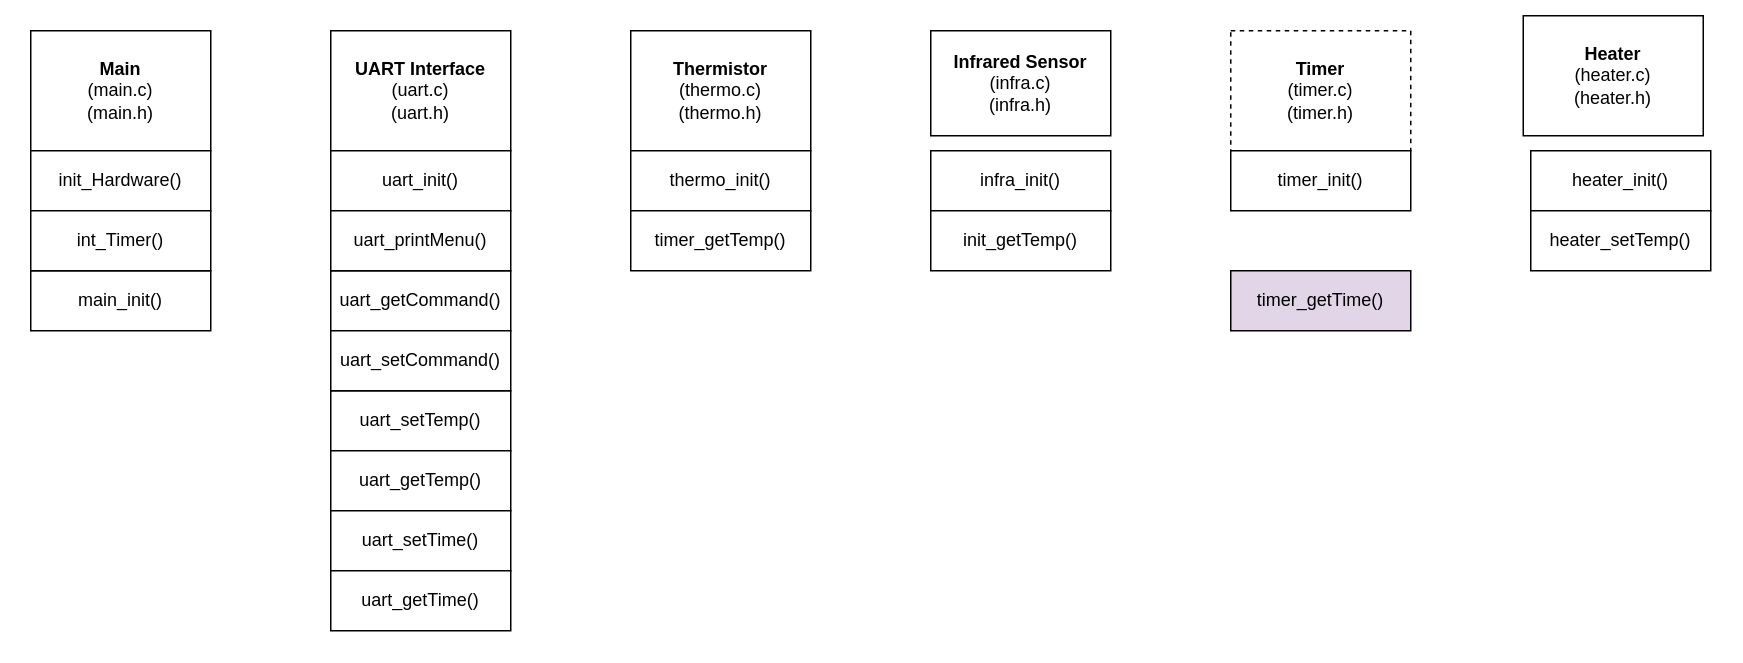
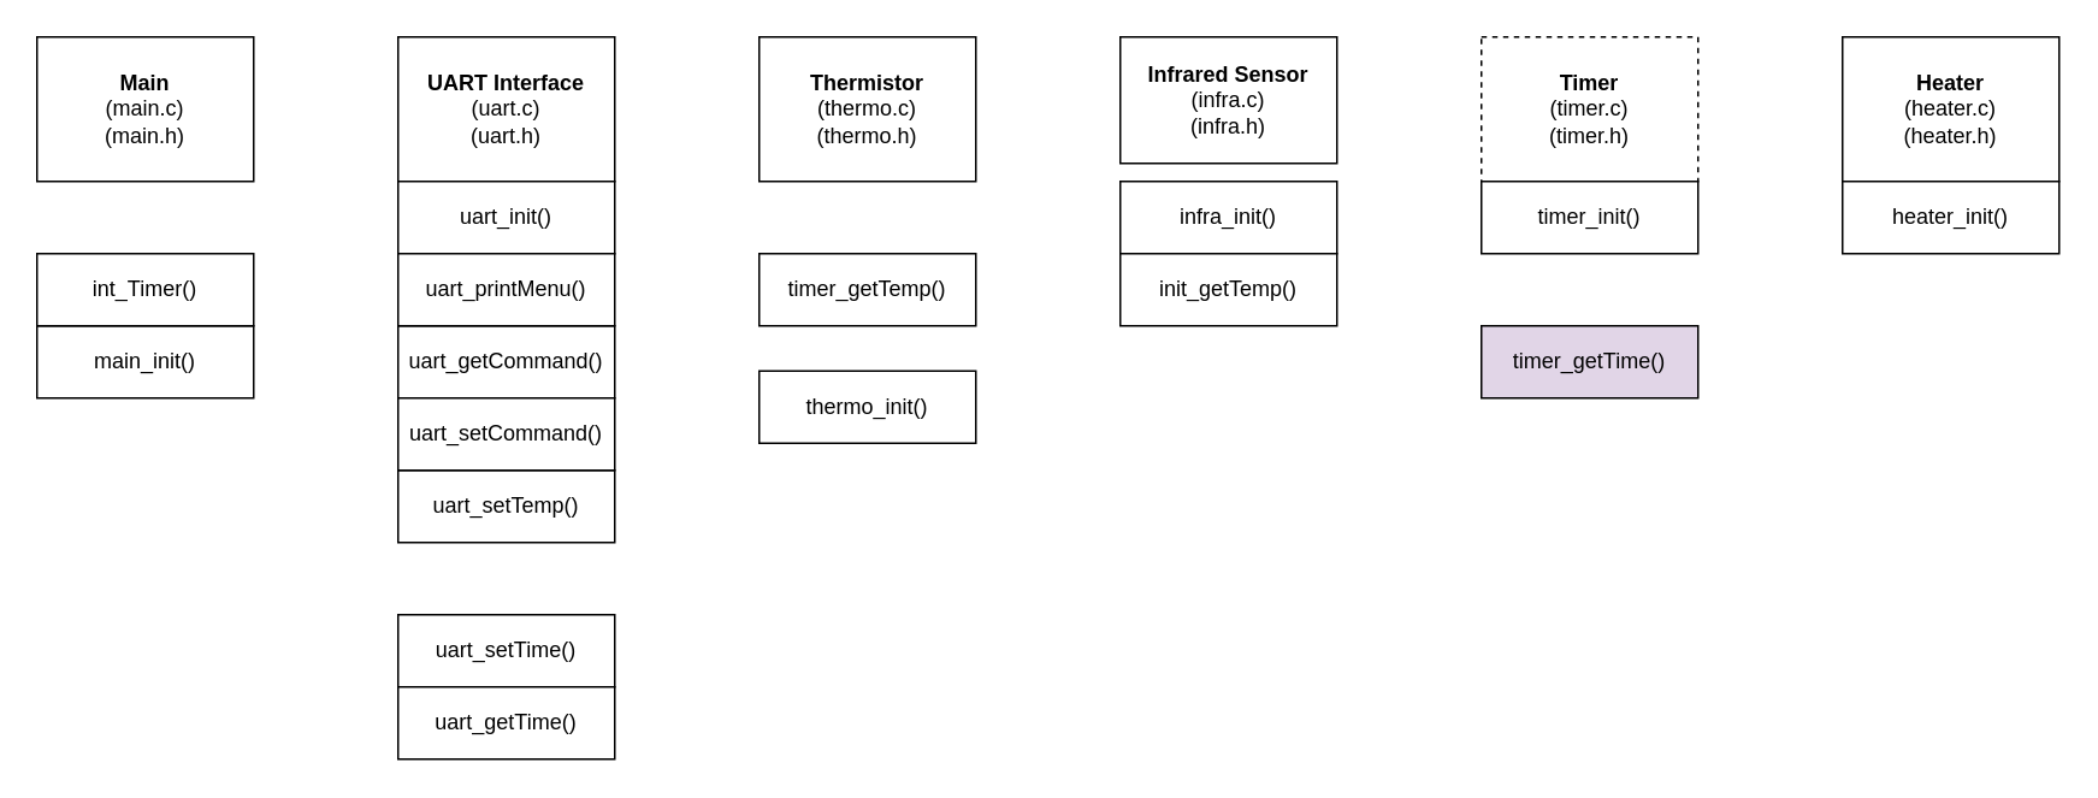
  <mxCell id="0" />
  <mxCell id="1" parent="0" />
  <mxCell id="2" value="&lt;div&gt;&lt;b&gt;Thermistor&lt;/b&gt;&lt;/div&gt;(thermo.c)&lt;br&gt;(thermo.h)" style="rounded=0;whiteSpace=wrap;html=1;" vertex="1" parent="1"><mxGeometry x="420" y="20" width="120" height="80" as="geometry" /></mxCell>
- <mxCell id="3" value="thermo_init()" style="rounded=0;whiteSpace=wrap;html=1;" vertex="1" parent="1"><mxGeometry x="420" y="100" width="120" height="40" as="geometry" /></mxCell>
+ <mxCell id="3" value="thermo_init()" style="rounded=0;whiteSpace=wrap;html=1;" vertex="1" parent="1"><mxGeometry x="420" y="205" width="120" height="40" as="geometry" /></mxCell>
  <mxCell id="4" value="timer_getTemp()" style="rounded=0;whiteSpace=wrap;html=1;" vertex="1" parent="1"><mxGeometry x="420" y="140" width="120" height="40" as="geometry" /></mxCell>
  <mxCell id="5" value="&lt;div&gt;&lt;b&gt;Infrared Sensor&lt;/b&gt;&lt;/div&gt;(infra.c)&lt;br&gt;(infra.h)" style="rounded=0;whiteSpace=wrap;html=1;" vertex="1" parent="1"><mxGeometry x="620" y="20" width="120" height="70" as="geometry" /></mxCell>
  <mxCell id="6" value="infra_init()" style="rounded=0;whiteSpace=wrap;html=1;" vertex="1" parent="1"><mxGeometry x="620" y="100" width="120" height="40" as="geometry" /></mxCell>
  <mxCell id="7" value="init_getTemp()" style="rounded=0;whiteSpace=wrap;html=1;" vertex="1" parent="1"><mxGeometry x="620" y="140" width="120" height="40" as="geometry" /></mxCell>
  <mxCell id="8" value="&lt;div&gt;&lt;b&gt;UART Interface&lt;/b&gt;&lt;/div&gt;(uart.c)&lt;br&gt;(uart.h)" style="rounded=0;whiteSpace=wrap;html=1;" vertex="1" parent="1"><mxGeometry x="220" y="20" width="120" height="80" as="geometry" /></mxCell>
  <mxCell id="9" value="uart_init()" style="rounded=0;whiteSpace=wrap;html=1;" vertex="1" parent="1"><mxGeometry x="220" y="100" width="120" height="40" as="geometry" /></mxCell>
  <mxCell id="10" value="uart_setTemp()" style="rounded=0;whiteSpace=wrap;html=1;" vertex="1" parent="1"><mxGeometry x="220" y="260" width="120" height="40" as="geometry" /></mxCell>
- <mxCell id="11" value="uart_getTemp()" style="rounded=0;whiteSpace=wrap;html=1;" vertex="1" parent="1"><mxGeometry x="220" y="300" width="120" height="40" as="geometry" /></mxCell>
  <mxCell id="12" value="uart_setTime()" style="rounded=0;whiteSpace=wrap;html=1;" vertex="1" parent="1"><mxGeometry x="220" y="340" width="120" height="40" as="geometry" /></mxCell>
  <mxCell id="13" value="uart_getTime()" style="rounded=0;whiteSpace=wrap;html=1;" vertex="1" parent="1"><mxGeometry x="220" y="380" width="120" height="40" as="geometry" /></mxCell>
  <mxCell id="14" value="uart_getCommand()" style="rounded=0;whiteSpace=wrap;html=1;" vertex="1" parent="1"><mxGeometry x="220" y="180" width="120" height="40" as="geometry" /></mxCell>
  <mxCell id="15" value="uart_setCommand()" style="rounded=0;whiteSpace=wrap;html=1;" vertex="1" parent="1"><mxGeometry x="220" y="220" width="120" height="40" as="geometry" /></mxCell>
  <mxCell id="16" value="uart_printMenu()" style="rounded=0;whiteSpace=wrap;html=1;" vertex="1" parent="1"><mxGeometry x="220" y="140" width="120" height="40" as="geometry" /></mxCell>
  <mxCell id="17" value="&lt;div&gt;&lt;b&gt;Timer&lt;/b&gt;&lt;/div&gt;(timer.c)&lt;br&gt;(timer.h)" style="rounded=0;whiteSpace=wrap;html=1;dashed=1;" vertex="1" parent="1"><mxGeometry x="820" y="20" width="120" height="80" as="geometry" /></mxCell>
  <mxCell id="18" value="timer_init()" style="rounded=0;whiteSpace=wrap;html=1;" vertex="1" parent="1"><mxGeometry x="820" y="100" width="120" height="40" as="geometry" /></mxCell>
  <mxCell id="19" value="timer_getTime()" style="rounded=0;whiteSpace=wrap;html=1;fillColor=#e1d5e7;" vertex="1" parent="1"><mxGeometry x="820" y="180" width="120" height="40" as="geometry" /></mxCell>
- <mxCell id="20" value="&lt;div&gt;&lt;b&gt;Heater&lt;/b&gt;&lt;/div&gt;(heater.c)&lt;br&gt;(heater.h)" style="rounded=0;whiteSpace=wrap;html=1;" vertex="1" parent="1"><mxGeometry x="1015" y="10" width="120" height="80" as="geometry" /></mxCell>
+ <mxCell id="20" value="&lt;div&gt;&lt;b&gt;Heater&lt;/b&gt;&lt;/div&gt;(heater.c)&lt;br&gt;(heater.h)" style="rounded=0;whiteSpace=wrap;html=1;" vertex="1" parent="1"><mxGeometry x="1020" y="20" width="120" height="80" as="geometry" /></mxCell>
  <mxCell id="21" value="heater_init()" style="rounded=0;whiteSpace=wrap;html=1;" vertex="1" parent="1"><mxGeometry x="1020" y="100" width="120" height="40" as="geometry" /></mxCell>
- <mxCell id="22" value="heater_setTemp()" style="rounded=0;whiteSpace=wrap;html=1;" vertex="1" parent="1"><mxGeometry x="1020" y="140" width="120" height="40" as="geometry" /></mxCell>
  <mxCell id="23" value="&lt;div&gt;&lt;b&gt;Main&lt;/b&gt;&lt;/div&gt;(main.c)&lt;br&gt;(main.h)" style="rounded=0;whiteSpace=wrap;html=1;" vertex="1" parent="1"><mxGeometry x="20" y="20" width="120" height="80" as="geometry" /></mxCell>
- <mxCell id="24" value="init_Hardware()" style="rounded=0;whiteSpace=wrap;html=1;" vertex="1" parent="1"><mxGeometry x="20" y="100" width="120" height="40" as="geometry" /></mxCell>
  <mxCell id="25" value="main_init()" style="rounded=0;whiteSpace=wrap;html=1;" vertex="1" parent="1"><mxGeometry x="20" y="180" width="120" height="40" as="geometry" /></mxCell>
  <mxCell id="26" value="int_Timer()" style="rounded=0;whiteSpace=wrap;html=1;" vertex="1" parent="1"><mxGeometry x="20" y="140" width="120" height="40" as="geometry" /></mxCell>
